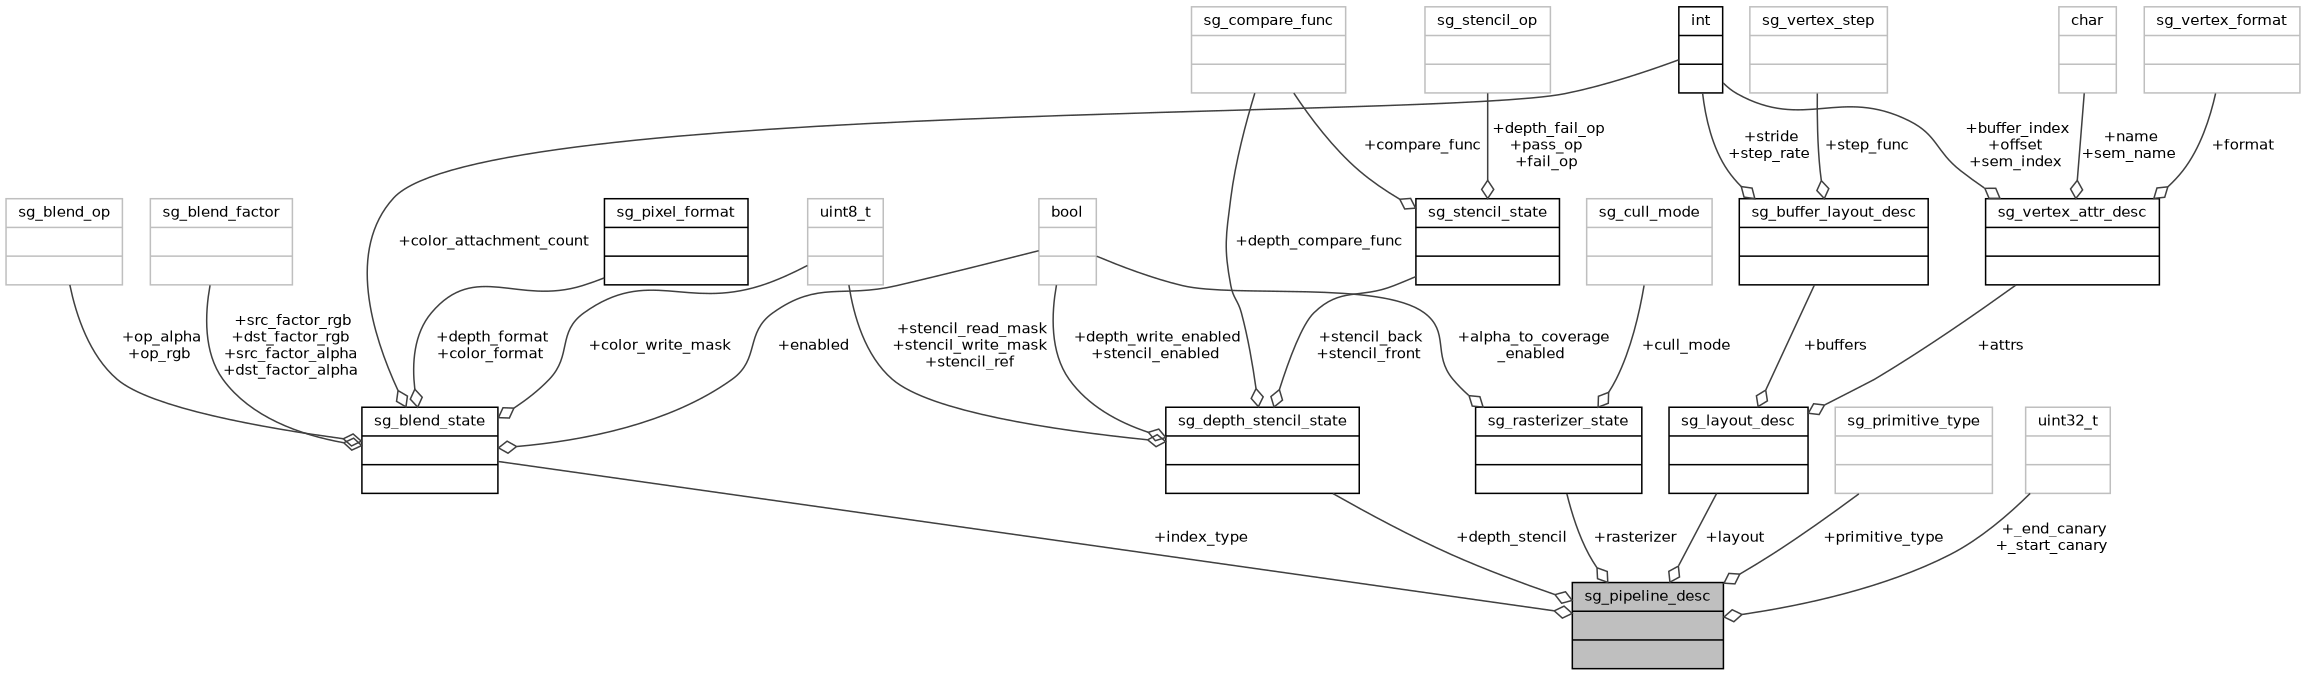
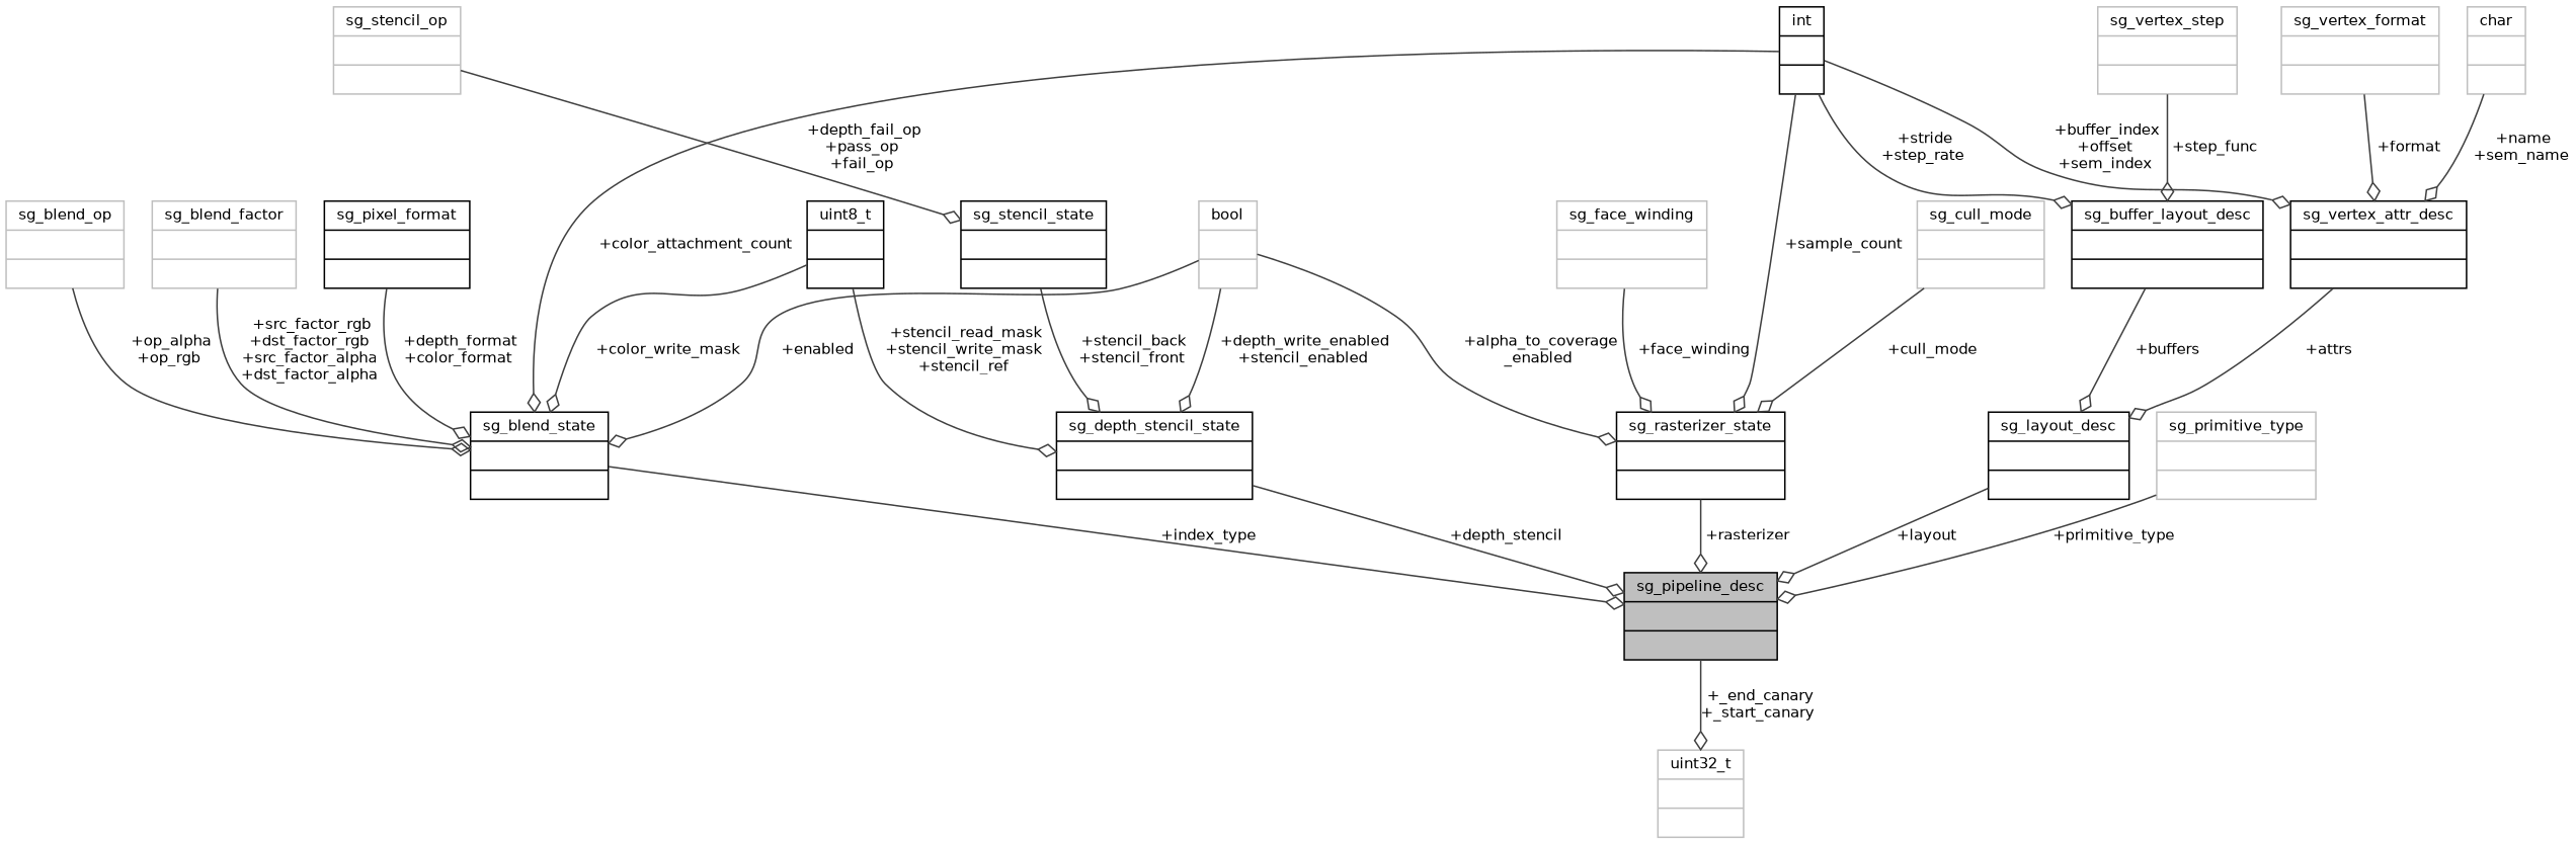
  digraph {
    node [color=grey75 fontname=Helvetica fontsize=10 shape=record]
    edge [arrowhead=odiamond color=grey25 fontname=Helvetica fontsize=10 labelfontname=Helvetica labelfontsize=10 style=solid]
    n1 [color=black fillcolor=grey75 fontcolor=black height=0.2 label="{sg_pipeline_desc\n||}" style=filled width=0.4]
    n2 [color=black height=0.2 label="{sg_blend_state\n||}" width=0.4]
    n3 [height=0.2 label="{sg_blend_op\n||}" width=0.4]
    n4 [height=0.2 label="{sg_blend_factor\n||}" width=0.4]
    n5 [color=black height=0.2 label="{sg_rasterizer_state\n||}" width=0.4]
-   n6 [height=0.2 label="{uint8_t\n||}" width=0.4]
+   n6 [color=black height=0.2 label="{uint8_t\n||}" width=0.4]
    n7 [color=black height=0.2 label="{sg_depth_stencil_state\n||}" width=0.4]
    n8 [color=black height=0.2 label="{int\n||}" width=0.4]
    n9 [color=black height=0.2 label="{sg_vertex_attr_desc\n||}" width=0.4]
    n10 [color=black height=0.2 label="{sg_buffer_layout_desc\n||}" width=0.4]
    n11 [color=black height=0.2 label="{sg_layout_desc\n||}" width=0.4]
    n12 [height=0.2 label="{bool\n||}" width=0.4]
    n13 [color=black height=0.2 label="{sg_pixel_format\n||}" width=0.4]
    n14 [height=0.2 label="{sg_primitive_type\n||}" width=0.4]
    n15 [height=0.2 label="{uint32_t\n||}" width=0.4]
    n16 [height=0.2 label="{char\n||}" width=0.4]
    n17 [height=0.2 label="{sg_vertex_format\n||}" width=0.4]
    n18 [height=0.2 label="{sg_vertex_step\n||}" width=0.4]
    n19 [color=black height=0.2 label="{sg_stencil_state\n||}" width=0.4]
-   n20 [height=0.2 label="{sg_compare_func\n||}" width=0.4]
    n21 [height=0.2 label="{sg_stencil_op\n||}" width=0.4]
+   n22 [height=0.2 label="{sg_face_winding\n||}" width=0.4]
    n23 [height=0.2 label="{sg_cull_mode\n||}" width=0.4]
    n2 -> n1 [label=" +index_type"]
    n3 -> n2 [label=" +op_alpha\n+op_rgb"]
    n4 -> n2 [label=" +src_factor_rgb\n+dst_factor_rgb\n+src_factor_alpha\n+dst_factor_alpha"]
    n5 -> n1 [label=" +rasterizer"]
    n6 -> n2 [label=" +color_write_mask"]
    n6 -> n7 [label=" +stencil_read_mask\n+stencil_write_mask\n+stencil_ref"]
    n7 -> n1 [label=" +depth_stencil"]
    n8 -> n2 [label=" +color_attachment_count"]
+   n8 -> n5 [label=" +sample_count"]
    n8 -> n9 [label=" +buffer_index\n+offset\n+sem_index"]
    n8 -> n10 [label=" +stride\n+step_rate"]
    n9 -> n11 [label=" +attrs"]
    n10 -> n11 [label=" +buffers"]
    n11 -> n1 [label=" +layout"]
    n12 -> n2 [label=" +enabled"]
    n12 -> n5 [label=" +alpha_to_coverage\l_enabled"]
    n12 -> n7 [label=" +depth_write_enabled\n+stencil_enabled"]
    n13 -> n2 [label=" +depth_format\n+color_format"]
    n14 -> n1 [label=" +primitive_type"]
-   n15 -> n1 [label=" +_end_canary\n+_start_canary"]
+   n1 -> n15 [label=" +_end_canary\n+_start_canary"]
    n16 -> n9 [label=" +name\n+sem_name"]
    n17 -> n9 [label=" +format"]
    n18 -> n10 [label=" +step_func"]
    n19 -> n7 [label=" +stencil_back\n+stencil_front"]
-   n20 -> n7 [label=" +depth_compare_func"]
-   n20 -> n19 [label=" +compare_func"]
    n21 -> n19 [label=" +depth_fail_op\n+pass_op\n+fail_op"]
+   n22 -> n5 [label=" +face_winding"]
    n23 -> n5 [label=" +cull_mode"]
  }
